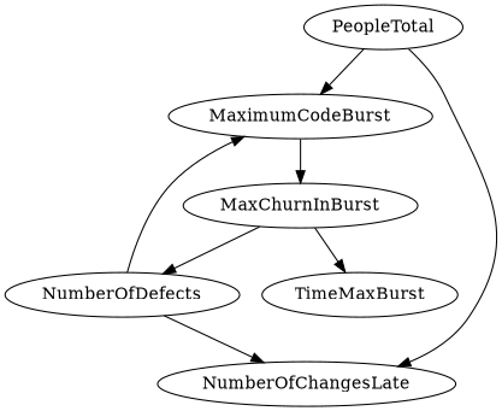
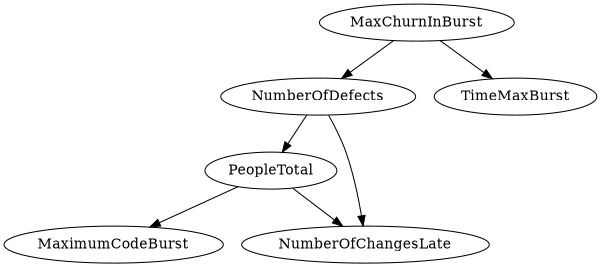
  digraph {
    MaximumCodeBurst
    MaxChurnInBurst
    NumberOfDefects
    TimeMaxBurst
    PeopleTotal
    NumberOfChangesLate
-   MaximumCodeBurst -> MaxChurnInBurst
    MaxChurnInBurst -> NumberOfDefects
    MaxChurnInBurst -> TimeMaxBurst
-   NumberOfDefects -> MaximumCodeBurst
+   NumberOfDefects -> PeopleTotal
    NumberOfDefects -> NumberOfChangesLate
    PeopleTotal -> MaximumCodeBurst
    PeopleTotal -> NumberOfChangesLate
  }
